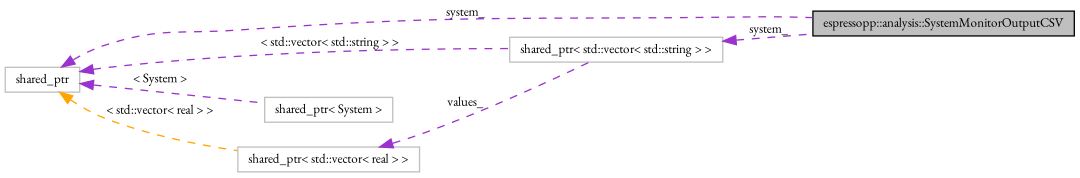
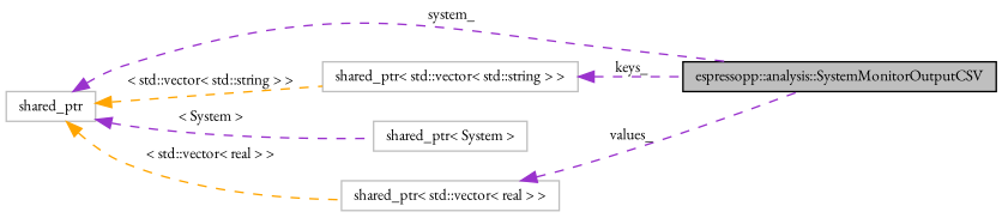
  digraph {
    fontname="EB Garamond"
    rankdir=LR
    node [color=grey75 fillcolor=white fontname="EB Garamond" fontsize=10 shape=record style=filled]
    edge [color=darkorchid3 dir=back fontname="EB Garamond" fontsize=10 labelfontname=Helvetica labelfontsize=10 style=dashed]
    n1 [color=black fillcolor=grey75 fontcolor=black height=0.2 label="espressopp::analysis::SystemMonitorOutputCSV" width=0.4]
    n2 [height=0.2 label="shared_ptr\< std::vector\< std::string \> \>" width=0.4]
    n3 [height=0.2 label=shared_ptr width=0.4]
    n4 [height=0.2 label="shared_ptr\< System \>" width=0.4]
    n5 [height=0.2 label="shared_ptr\< std::vector\< real \> \>" width=0.4]
-   n2 -> n1 [label=" system_"]
+   n2 -> n1 [label=" keys_"]
    n3 -> n1 [label=" system_"]
-   n3 -> n2 [label=" \< std::vector\< std::string \> \>"]
+   n3 -> n2 [color=orange label=" \< std::vector\< std::string \> \>"]
    n3 -> n4 [label=" \< System \>"]
    n3 -> n5 [color=orange label=" \< std::vector\< real \> \>"]
-   n5 -> n2 [label=" values_"]
+   n5 -> n1 [label=" values_"]
  }
